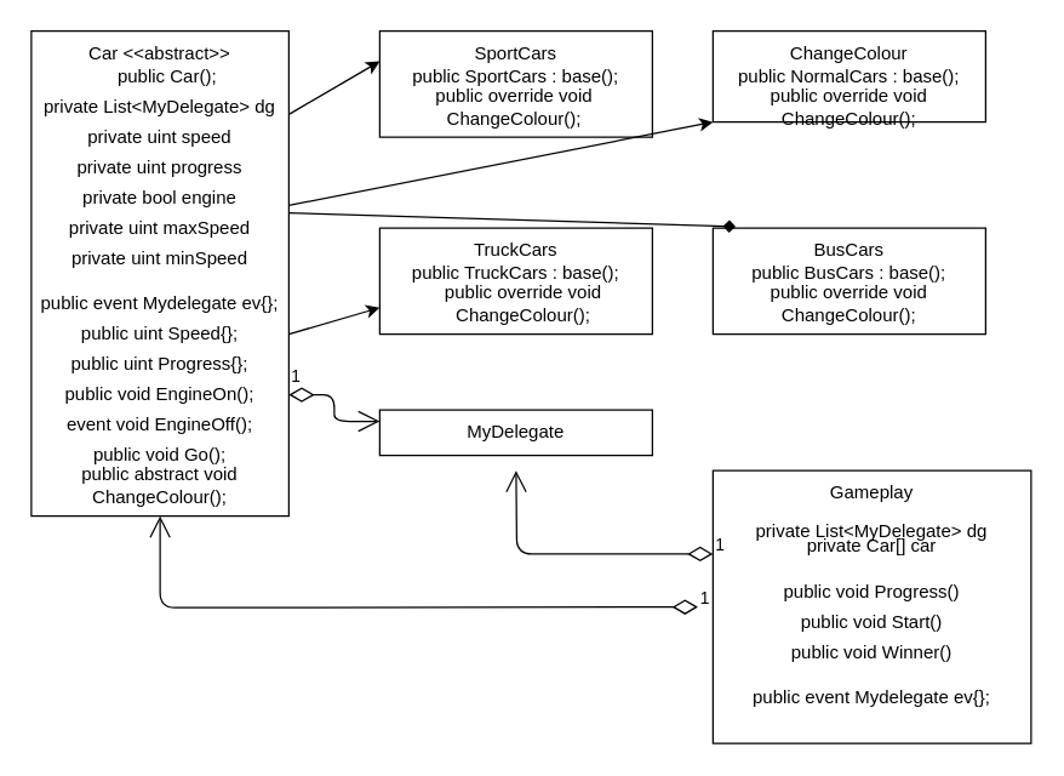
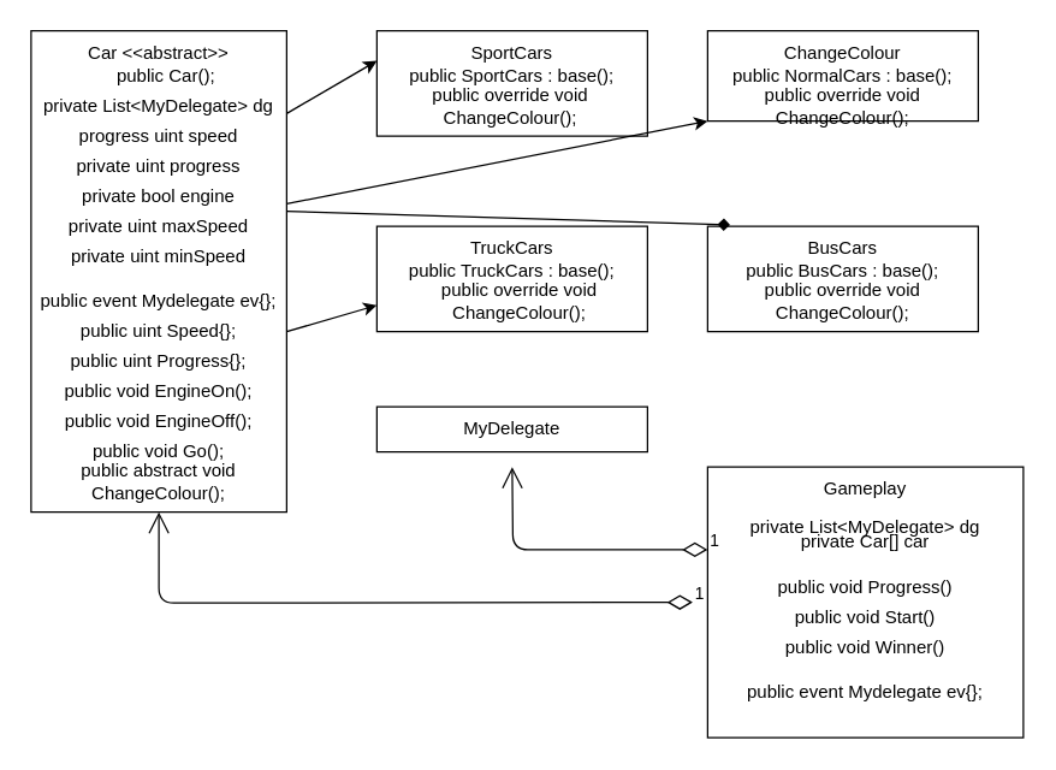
  <mxCell id="0" />
  <mxCell id="1" parent="0" />
  <mxCell id="2" value="" style="rounded=0;whiteSpace=wrap;html=1;" vertex="1" parent="1"><mxGeometry x="20" y="20" width="170" height="320" as="geometry" /></mxCell>
  <mxCell id="3" value="Car &amp;lt;&amp;lt;abstract&amp;gt;&amp;gt;" style="text;html=1;strokeColor=none;fillColor=none;align=center;verticalAlign=middle;whiteSpace=wrap;rounded=0;" vertex="1" parent="1"><mxGeometry x="20" y="20" width="170" height="30" as="geometry" /></mxCell>
- <mxCell id="4" value="private uint speed" style="text;html=1;strokeColor=none;fillColor=none;align=center;verticalAlign=middle;whiteSpace=wrap;rounded=0;" vertex="1" parent="1"><mxGeometry x="20" y="80" width="170" height="20" as="geometry" /></mxCell>
+ <mxCell id="4" value="progress uint speed" style="text;html=1;strokeColor=none;fillColor=none;align=center;verticalAlign=middle;whiteSpace=wrap;rounded=0;" vertex="1" parent="1"><mxGeometry x="20" y="80" width="170" height="20" as="geometry" /></mxCell>
  <mxCell id="5" value="private uint progress" style="text;html=1;strokeColor=none;fillColor=none;align=center;verticalAlign=middle;whiteSpace=wrap;rounded=0;" vertex="1" parent="1"><mxGeometry x="20" y="100" width="170" height="20" as="geometry" /></mxCell>
  <mxCell id="6" value="private bool engine" style="text;html=1;strokeColor=none;fillColor=none;align=center;verticalAlign=middle;whiteSpace=wrap;rounded=0;" vertex="1" parent="1"><mxGeometry x="20" y="120" width="170" height="20" as="geometry" /></mxCell>
  <mxCell id="7" value="public uint Speed{};" style="text;html=1;strokeColor=none;fillColor=none;align=center;verticalAlign=middle;whiteSpace=wrap;rounded=0;" vertex="1" parent="1"><mxGeometry x="20" y="210" width="170" height="20" as="geometry" /></mxCell>
  <mxCell id="8" value="public uint Progress{};" style="text;html=1;strokeColor=none;fillColor=none;align=center;verticalAlign=middle;whiteSpace=wrap;rounded=0;" vertex="1" parent="1"><mxGeometry x="20" y="230" width="170" height="20" as="geometry" /></mxCell>
  <mxCell id="9" value="public&amp;nbsp;void EngineOn();" style="text;html=1;strokeColor=none;fillColor=none;align=center;verticalAlign=middle;whiteSpace=wrap;rounded=0;" vertex="1" parent="1"><mxGeometry x="20" y="250" width="170" height="20" as="geometry" /></mxCell>
- <mxCell id="10" value="event&amp;nbsp;void EngineOff();" style="text;html=1;strokeColor=none;fillColor=none;align=center;verticalAlign=middle;whiteSpace=wrap;rounded=0;" vertex="1" parent="1"><mxGeometry x="20" y="270" width="170" height="20" as="geometry" /></mxCell>
+ <mxCell id="10" value="public&amp;nbsp;void EngineOff();" style="text;html=1;strokeColor=none;fillColor=none;align=center;verticalAlign=middle;whiteSpace=wrap;rounded=0;" vertex="1" parent="1"><mxGeometry x="20" y="270" width="170" height="20" as="geometry" /></mxCell>
  <mxCell id="11" value="public&amp;nbsp;void Go();" style="text;html=1;strokeColor=none;fillColor=none;align=center;verticalAlign=middle;whiteSpace=wrap;rounded=0;" vertex="1" parent="1"><mxGeometry x="20" y="290" width="170" height="20" as="geometry" /></mxCell>
  <mxCell id="12" value="" style="rounded=0;whiteSpace=wrap;html=1;" vertex="1" parent="1"><mxGeometry x="250" y="20" width="180" height="70" as="geometry" /></mxCell>
  <mxCell id="13" value="SportCars" style="text;html=1;strokeColor=none;fillColor=none;align=center;verticalAlign=middle;whiteSpace=wrap;rounded=0;" vertex="1" parent="1"><mxGeometry x="250" y="20" width="180" height="30" as="geometry" /></mxCell>
  <mxCell id="14" value="private uint maxSpeed" style="text;html=1;strokeColor=none;fillColor=none;align=center;verticalAlign=middle;whiteSpace=wrap;rounded=0;" vertex="1" parent="1"><mxGeometry x="20" y="140" width="170" height="20" as="geometry" /></mxCell>
  <mxCell id="15" value="private uint minSpeed" style="text;html=1;strokeColor=none;fillColor=none;align=center;verticalAlign=middle;whiteSpace=wrap;rounded=0;" vertex="1" parent="1"><mxGeometry x="20" y="160" width="170" height="20" as="geometry" /></mxCell>
  <mxCell id="16" value="" style="rounded=0;whiteSpace=wrap;html=1;" vertex="1" parent="1"><mxGeometry x="470" y="20" width="180" height="60" as="geometry" /></mxCell>
  <mxCell id="17" value="ChangeColour" style="text;html=1;strokeColor=none;fillColor=none;align=center;verticalAlign=middle;whiteSpace=wrap;rounded=0;" vertex="1" parent="1"><mxGeometry x="470" y="20" width="180" height="30" as="geometry" /></mxCell>
  <mxCell id="18" value="" style="rounded=0;whiteSpace=wrap;html=1;" vertex="1" parent="1"><mxGeometry x="250" y="150" width="180" height="70" as="geometry" /></mxCell>
  <mxCell id="19" value="TruckCars" style="text;html=1;strokeColor=none;fillColor=none;align=center;verticalAlign=middle;whiteSpace=wrap;rounded=0;" vertex="1" parent="1"><mxGeometry x="250" y="150" width="180" height="30" as="geometry" /></mxCell>
  <mxCell id="20" value="" style="rounded=0;whiteSpace=wrap;html=1;" vertex="1" parent="1"><mxGeometry x="470" y="150" width="180" height="70" as="geometry" /></mxCell>
  <mxCell id="21" value="BusCars" style="text;html=1;strokeColor=none;fillColor=none;align=center;verticalAlign=middle;whiteSpace=wrap;rounded=0;" vertex="1" parent="1"><mxGeometry x="470" y="150" width="180" height="30" as="geometry" /></mxCell>
  <mxCell id="22" value="private List&amp;lt;MyDelegate&amp;gt; dg" style="text;html=1;strokeColor=none;fillColor=none;align=center;verticalAlign=middle;whiteSpace=wrap;rounded=0;" vertex="1" parent="1"><mxGeometry x="20" y="60" width="170" height="20" as="geometry" /></mxCell>
  <mxCell id="23" value="public event Mydelegate ev{};" style="text;html=1;strokeColor=none;fillColor=none;align=center;verticalAlign=middle;whiteSpace=wrap;rounded=0;" vertex="1" parent="1"><mxGeometry x="20" y="190" width="170" height="20" as="geometry" /></mxCell>
  <mxCell id="24" value="" style="endArrow=classic;html=1;exitX=1;exitY=0.75;exitDx=0;exitDy=0;" edge="1" parent="1" source="22"><mxGeometry width="50" height="50" relative="1" as="geometry"><mxPoint x="200" y="90" as="sourcePoint" /><mxPoint x="250" y="40" as="targetPoint" /></mxGeometry></mxCell>
  <mxCell id="25" value="" style="endArrow=classic;html=1;exitX=1;exitY=0.5;exitDx=0;exitDy=0;entryX=0;entryY=0.75;entryDx=0;entryDy=0;" edge="1" parent="1" source="7" target="18"><mxGeometry width="50" height="50" relative="1" as="geometry"><mxPoint x="220" y="310" as="sourcePoint" /><mxPoint x="270" y="260" as="targetPoint" /></mxGeometry></mxCell>
  <mxCell id="26" value="" style="endArrow=classic;html=1;exitX=1;exitY=0.75;exitDx=0;exitDy=0;entryX=0;entryY=1;entryDx=0;entryDy=0;" edge="1" parent="1" source="6" target="16"><mxGeometry width="50" height="50" relative="1" as="geometry"><mxPoint x="200" y="160" as="sourcePoint" /><mxPoint x="250" y="110" as="targetPoint" /></mxGeometry></mxCell>
  <mxCell id="27" value="" style="endArrow=diamond;html=1;exitX=1;exitY=1;exitDx=0;exitDy=0;entryX=0.083;entryY=-0.033;entryDx=0;entryDy=0;entryPerimeter=0;" edge="1" parent="1" source="6" target="21"><mxGeometry width="50" height="50" relative="1" as="geometry"><mxPoint x="190" y="140" as="sourcePoint" /><mxPoint x="240" y="90" as="targetPoint" /></mxGeometry></mxCell>
  <mxCell id="28" value="" style="rounded=0;whiteSpace=wrap;html=1;" vertex="1" parent="1"><mxGeometry x="250" y="270" width="180" height="30" as="geometry" /></mxCell>
  <mxCell id="29" value="MyDelegate" style="text;html=1;strokeColor=none;fillColor=none;align=center;verticalAlign=middle;whiteSpace=wrap;rounded=0;" vertex="1" parent="1"><mxGeometry x="250" y="270" width="180" height="30" as="geometry" /></mxCell>
- <mxCell id="30" value="1" style="endArrow=open;html=1;endSize=12;startArrow=diamondThin;startSize=14;startFill=0;edgeStyle=orthogonalEdgeStyle;align=left;verticalAlign=bottom;exitX=1;exitY=0.5;exitDx=0;exitDy=0;entryX=0;entryY=0.25;entryDx=0;entryDy=0;" edge="1" parent="1" source="9" target="29"><mxGeometry x="-1" y="3" relative="1" as="geometry"><mxPoint x="210" y="340" as="sourcePoint" /><mxPoint x="370" y="340" as="targetPoint" /></mxGeometry></mxCell>
  <mxCell id="31" value="" style="rounded=0;whiteSpace=wrap;html=1;" vertex="1" parent="1"><mxGeometry x="470" y="310" width="210" height="180" as="geometry" /></mxCell>
  <mxCell id="32" value="Gameplay" style="text;html=1;strokeColor=none;fillColor=none;align=center;verticalAlign=middle;whiteSpace=wrap;rounded=0;" vertex="1" parent="1"><mxGeometry x="470" y="310" width="210" height="30" as="geometry" /></mxCell>
  <mxCell id="33" value="private Car[] car" style="text;html=1;strokeColor=none;fillColor=none;align=center;verticalAlign=middle;whiteSpace=wrap;rounded=0;" vertex="1" parent="1"><mxGeometry x="470" y="350" width="210" height="20" as="geometry" /></mxCell>
  <mxCell id="34" value="public void Start()" style="text;html=1;strokeColor=none;fillColor=none;align=center;verticalAlign=middle;whiteSpace=wrap;rounded=0;" vertex="1" parent="1"><mxGeometry x="470" y="400" width="210" height="20" as="geometry" /></mxCell>
  <mxCell id="35" value="public void Progress()" style="text;html=1;strokeColor=none;fillColor=none;align=center;verticalAlign=middle;whiteSpace=wrap;rounded=0;" vertex="1" parent="1"><mxGeometry x="470" y="380" width="210" height="20" as="geometry" /></mxCell>
  <mxCell id="36" value="public void Winner()" style="text;html=1;strokeColor=none;fillColor=none;align=center;verticalAlign=middle;whiteSpace=wrap;rounded=0;" vertex="1" parent="1"><mxGeometry x="470" y="420" width="210" height="20" as="geometry" /></mxCell>
  <mxCell id="37" value="public SportCars : base();" style="text;html=1;strokeColor=none;fillColor=none;align=center;verticalAlign=middle;whiteSpace=wrap;rounded=0;" vertex="1" parent="1"><mxGeometry x="250" y="40" width="180" height="20" as="geometry" /></mxCell>
  <mxCell id="38" value="public NormalCars : base();" style="text;html=1;strokeColor=none;fillColor=none;align=center;verticalAlign=middle;whiteSpace=wrap;rounded=0;" vertex="1" parent="1"><mxGeometry x="470" y="40" width="180" height="20" as="geometry" /></mxCell>
  <mxCell id="39" value="public TruckCars : base();" style="text;html=1;strokeColor=none;fillColor=none;align=center;verticalAlign=middle;whiteSpace=wrap;rounded=0;" vertex="1" parent="1"><mxGeometry x="250" y="170" width="180" height="20" as="geometry" /></mxCell>
  <mxCell id="40" value="public BusCars : base();" style="text;html=1;strokeColor=none;fillColor=none;align=center;verticalAlign=middle;whiteSpace=wrap;rounded=0;" vertex="1" parent="1"><mxGeometry x="470" y="170" width="180" height="20" as="geometry" /></mxCell>
  <mxCell id="41" value="1" style="endArrow=open;html=1;endSize=12;startArrow=diamondThin;startSize=14;startFill=0;edgeStyle=orthogonalEdgeStyle;align=left;verticalAlign=bottom;entryX=0.5;entryY=1;entryDx=0;entryDy=0;" edge="1" parent="1" target="2"><mxGeometry x="-1" y="3" relative="1" as="geometry"><mxPoint x="460" y="400" as="sourcePoint" /><mxPoint x="490" y="400" as="targetPoint" /></mxGeometry></mxCell>
  <mxCell id="42" value="public Car();" style="text;html=1;strokeColor=none;fillColor=none;align=center;verticalAlign=middle;whiteSpace=wrap;rounded=0;" vertex="1" parent="1"><mxGeometry x="20" y="40" width="180" height="20" as="geometry" /></mxCell>
  <mxCell id="43" value="private List&amp;lt;MyDelegate&amp;gt; dg" style="text;html=1;strokeColor=none;fillColor=none;align=center;verticalAlign=middle;whiteSpace=wrap;rounded=0;" vertex="1" parent="1"><mxGeometry x="490" y="340" width="170" height="20" as="geometry" /></mxCell>
  <mxCell id="44" value="1" style="endArrow=open;html=1;endSize=12;startArrow=diamondThin;startSize=14;startFill=0;edgeStyle=orthogonalEdgeStyle;align=left;verticalAlign=bottom;exitX=0;exitY=0.75;exitDx=0;exitDy=0;" edge="1" parent="1" source="33"><mxGeometry x="-1" y="3" relative="1" as="geometry"><mxPoint x="230" y="350" as="sourcePoint" /><mxPoint x="340" y="310" as="targetPoint" /></mxGeometry></mxCell>
  <mxCell id="45" value="public event Mydelegate ev{};" style="text;html=1;strokeColor=none;fillColor=none;align=center;verticalAlign=middle;whiteSpace=wrap;rounded=0;" vertex="1" parent="1"><mxGeometry x="490" y="450" width="170" height="20" as="geometry" /></mxCell>
  <mxCell id="46" value="public abstract void ChangeColour();" style="text;html=1;strokeColor=none;fillColor=none;align=center;verticalAlign=middle;whiteSpace=wrap;rounded=0;" vertex="1" parent="1"><mxGeometry x="20" y="310" width="170" height="20" as="geometry" /></mxCell>
  <mxCell id="47" value="public override void ChangeColour();" style="text;html=1;strokeColor=none;fillColor=none;align=center;verticalAlign=middle;whiteSpace=wrap;rounded=0;" vertex="1" parent="1"><mxGeometry x="254" y="60" width="170" height="20" as="geometry" /></mxCell>
  <mxCell id="48" value="public override void ChangeColour();" style="text;html=1;strokeColor=none;fillColor=none;align=center;verticalAlign=middle;whiteSpace=wrap;rounded=0;" vertex="1" parent="1"><mxGeometry x="475" y="60" width="170" height="20" as="geometry" /></mxCell>
  <mxCell id="49" value="public override void ChangeColour();" style="text;html=1;strokeColor=none;fillColor=none;align=center;verticalAlign=middle;whiteSpace=wrap;rounded=0;" vertex="1" parent="1"><mxGeometry x="260" y="190" width="170" height="20" as="geometry" /></mxCell>
  <mxCell id="50" value="public override void ChangeColour();" style="text;html=1;strokeColor=none;fillColor=none;align=center;verticalAlign=middle;whiteSpace=wrap;rounded=0;" vertex="1" parent="1"><mxGeometry x="475" y="190" width="170" height="20" as="geometry" /></mxCell>
